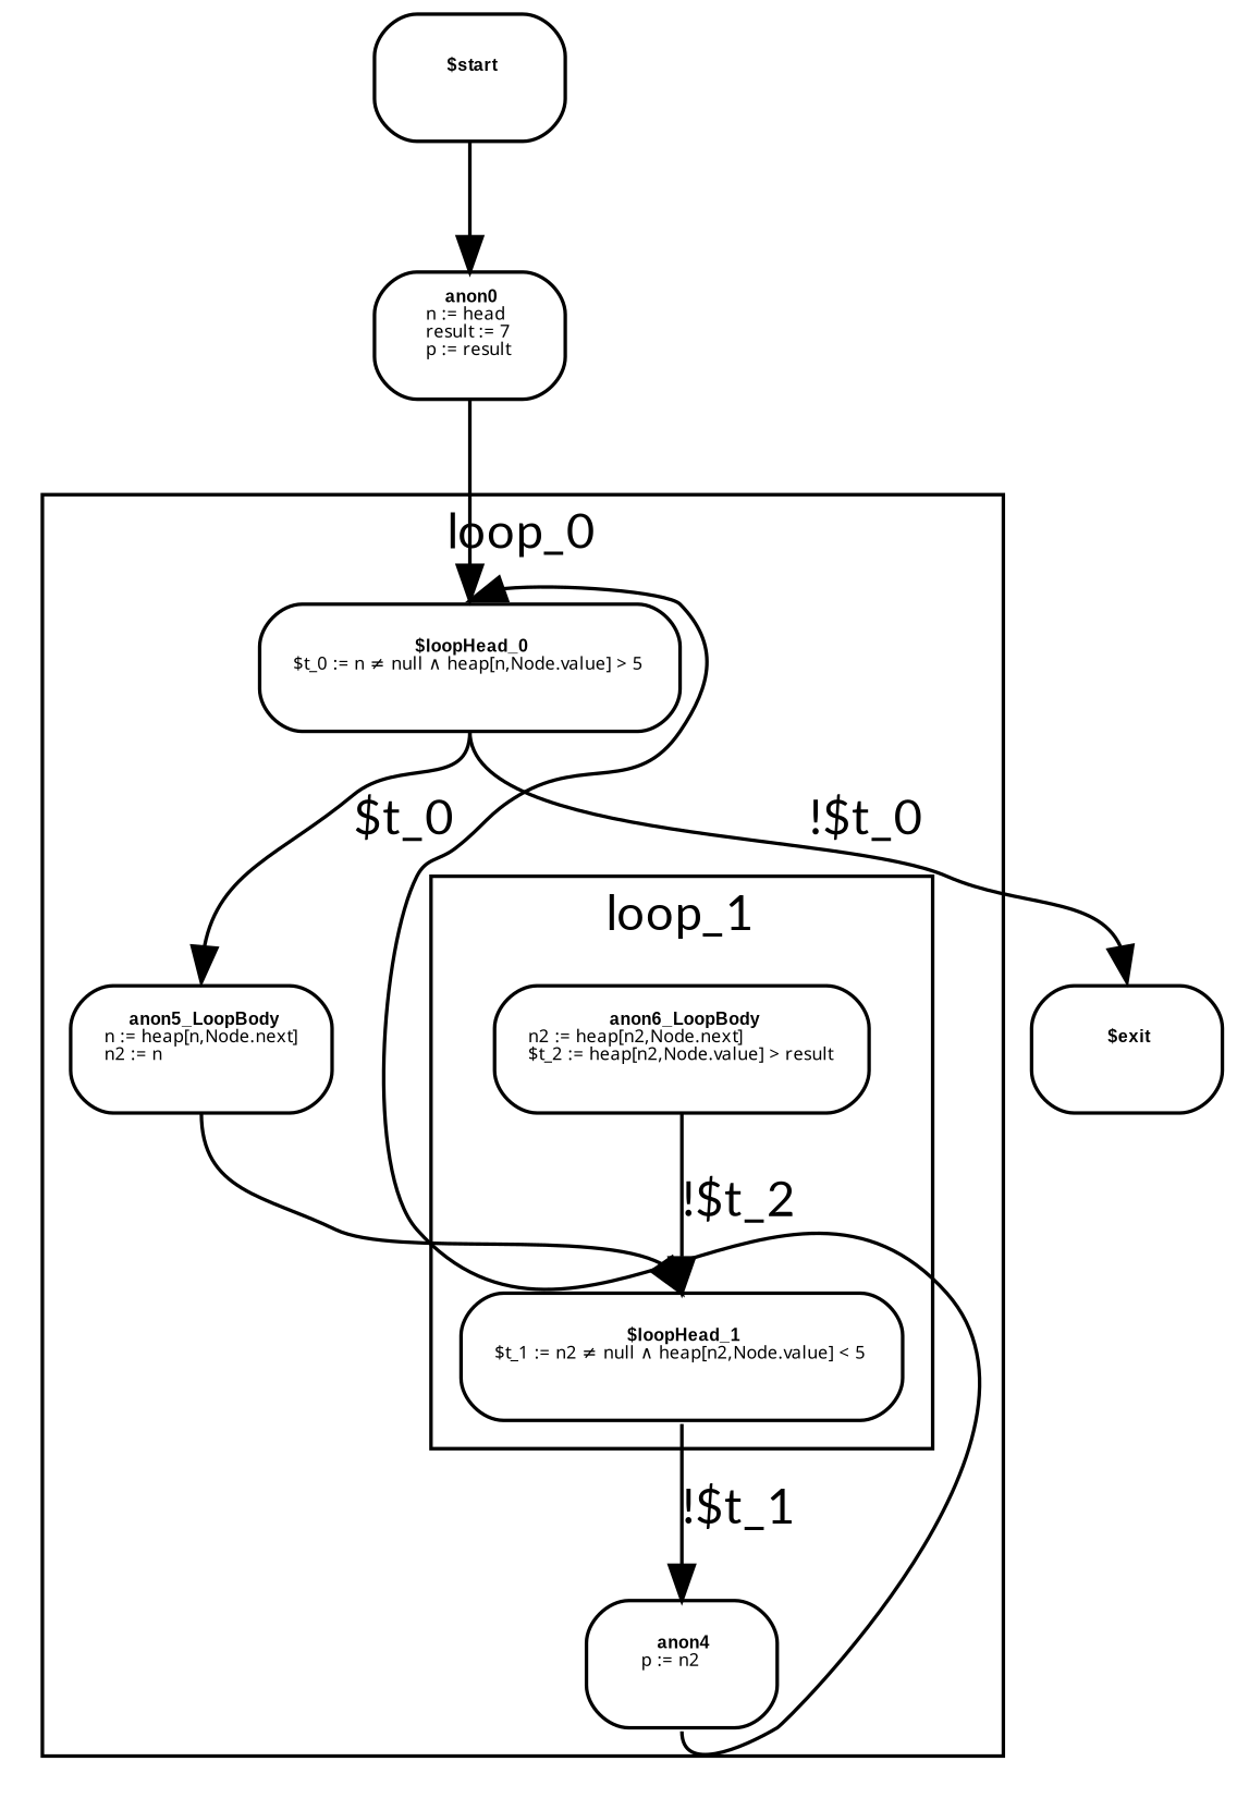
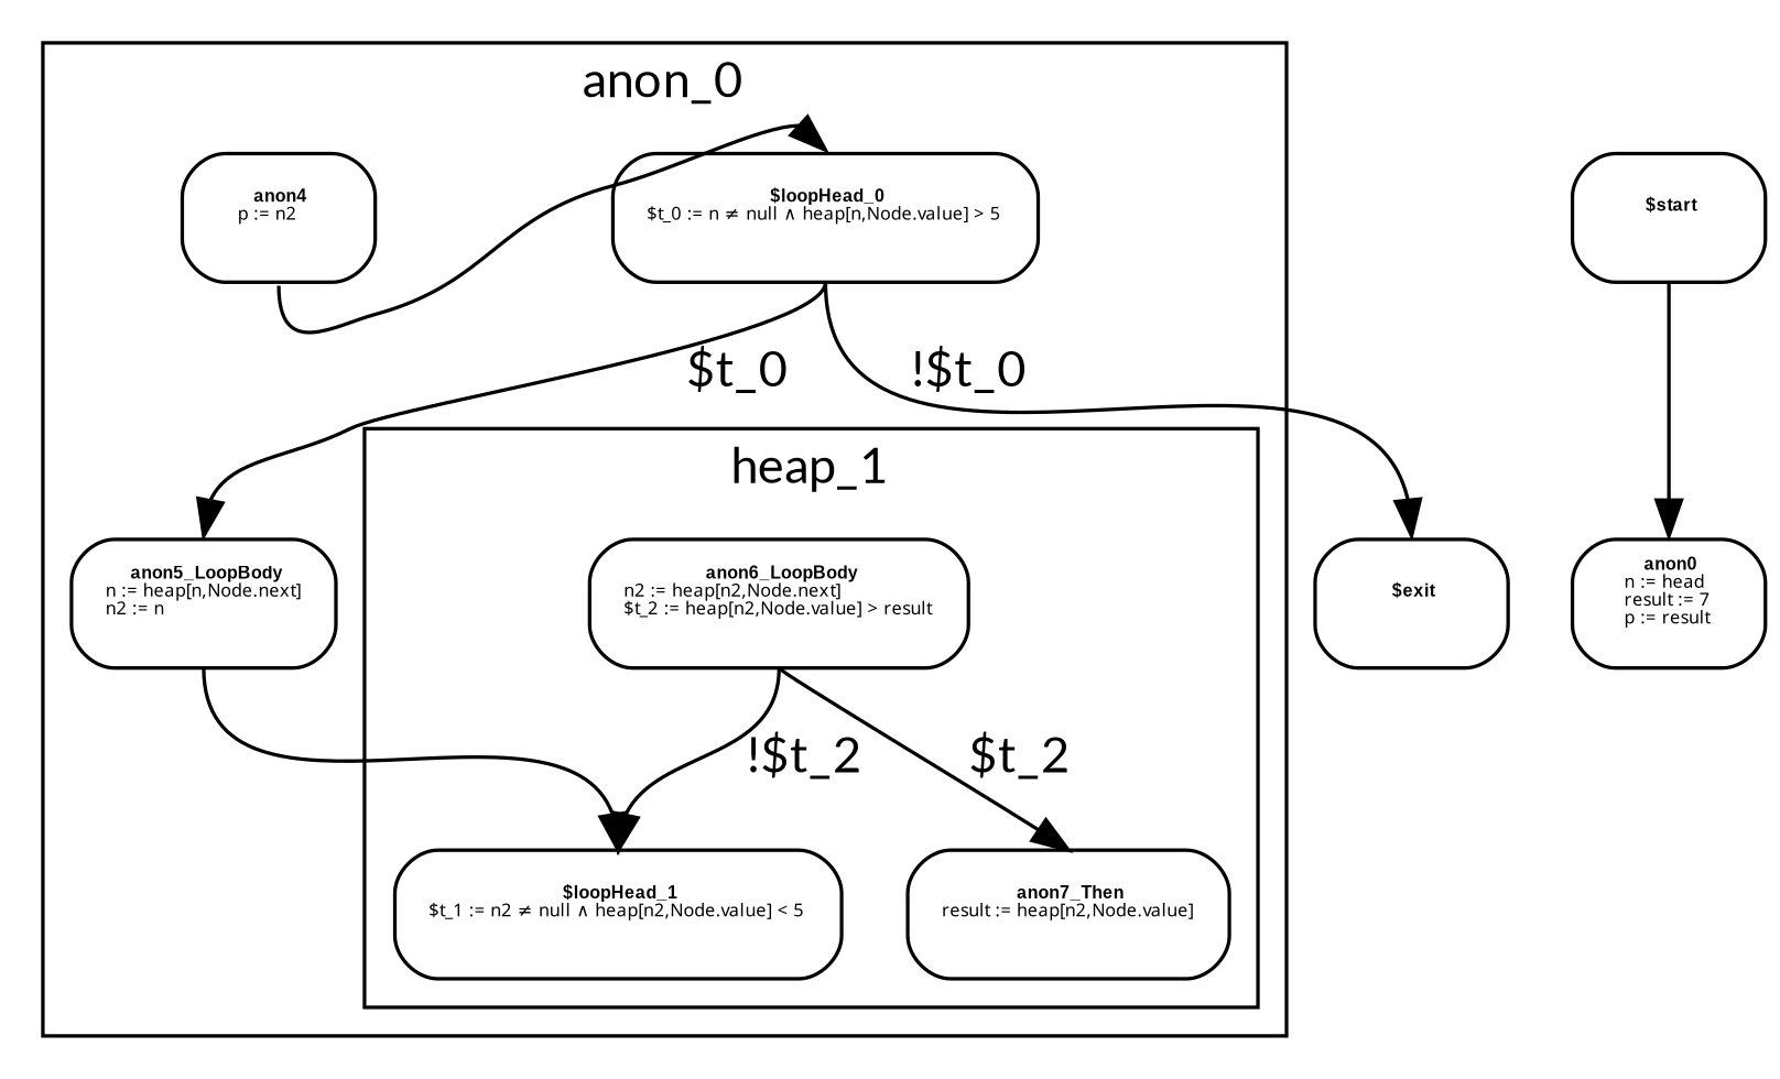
  digraph {
    fontname=Lato
    node [fontname=Lato fontsize=5 shape=box style=rounded]
    edge [fontname=Lato headport=n tailport=s]
    n1 [label=<  				<FONT face="Arial Unicode MS"> 				<FONT face="Arial Bold">$loopHead_1</FONT>  <BR ALIGN="CENTER"/> 				$t_1 := n2 &ne; null &and; heap[n2,Node.value] &lt; 5 <BR ALIGN="LEFT"/> 				</FONT> 			>]
    n2 [label=<  				<FONT face="Arial Unicode MS"> 				<FONT face="Arial Bold">anon6_LoopBody</FONT>  <BR ALIGN="CENTER"/> 				n2 := heap[n2,Node.next] <BR ALIGN="LEFT"/> 				$t_2 := heap[n2,Node.value] &gt; result <BR ALIGN="LEFT"/> 				</FONT> 			>]
+   n3 [label=<  				<FONT face="Arial Unicode MS"> 				<FONT face="Arial Bold">anon7_Then</FONT>  <BR ALIGN="CENTER"/> 				result := heap[n2,Node.value] <BR ALIGN="LEFT"/> 				</FONT> 			>]
    n4 [label=<  			<FONT face="Arial Unicode MS"> 			<FONT face="Arial Bold">$loopHead_0</FONT>  <BR ALIGN="CENTER"/> 			$t_0 := n &ne; null &and; heap[n,Node.value] &gt; 5 <BR ALIGN="LEFT"/> 			</FONT> 		>]
    n5 [label=<  			<FONT face="Arial Unicode MS"> 			<FONT face="Arial Bold">anon5_LoopBody</FONT>  <BR ALIGN="CENTER"/> 			n := heap[n,Node.next] <BR ALIGN="LEFT"/> 			n2 := n <BR ALIGN="LEFT"/> 			</FONT> 		>]
    n6 [label=<  			<FONT face="Arial Unicode MS"> 			<FONT face="Arial Bold">anon4</FONT>  <BR ALIGN="CENTER"/> 			p := n2 <BR ALIGN="LEFT"/> 			</FONT> 		>]
    n7 [label=<  		<FONT face="Arial Unicode MS"> 		<FONT face="Arial Bold">$exit</FONT>  <BR ALIGN="CENTER"/> 		</FONT> 	>]
    n8 [label=<  		<FONT face="Arial Unicode MS"> 		<FONT face="Arial Bold">$start</FONT>  <BR ALIGN="CENTER"/> 		</FONT> 	>]
    n9 [label=<  		<FONT face="Arial Unicode MS"> 		<FONT face="Arial Bold">anon0</FONT>  <BR ALIGN="CENTER"/> 		n := head <BR ALIGN="LEFT"/> 		result := 7 <BR ALIGN="LEFT"/> 		p := result <BR ALIGN="LEFT"/> 		</FONT> 	>]
    subgraph cluster_1 {
-     label=loop_0
+     label=anon_0
      n4
      n5
      n6
      subgraph cluster_2 {
-       label=loop_1
+       label=heap_1
        n1
        n2
+       n3
      }
    }
-   n1 -> n6 [label=<!$t_1>]
    n2 -> n1 [label=<!$t_2>]
+   n2 -> n3 [label=<$t_2>]
    n4 -> n5 [label=<$t_0>]
    n4 -> n7 [label=<!$t_0>]
    n5 -> n1
    n6 -> n4 [constraint=false]
    n8 -> n9
-   n9 -> n4
  }
